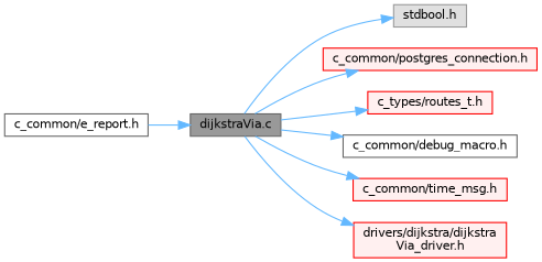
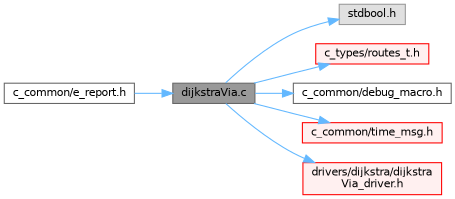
  digraph {
    rankdir=LR
    node [color=red fillcolor="#FFF0F0" fontname=Helvetica fontsize=10 shape=box style=filled]
    edge [color=steelblue1 fontname=Helvetica fontsize=10 labelfontname=Helvetica labelfontsize=10 style=solid]
    n1 [color=gray40 fillcolor=grey60 fontcolor=black height=0.2 label="dijkstraVia.c" width=0.4]
    n2 [color=grey60 fillcolor="#E0E0E0" height=0.2 label="stdbool.h" width=0.4]
-   n3 [height=0.2 label="c_common/postgres_connection.h" width=0.4]
    n4 [height=0.2 label="c_types/routes_t.h" width=0.4]
    n5 [color=grey40 fillcolor=white height=0.2 label="c_common/debug_macro.h" width=0.4]
    n6 [height=0.2 label="c_common/time_msg.h" width=0.4]
    n7 [height=0.2 label="drivers/dijkstra/dijkstra\lVia_driver.h" width=0.4]
    n8 [color=grey40 fillcolor=white height=0.2 label="c_common/e_report.h" width=0.4]
    n1 -> n2
-   n1 -> n3
    n1 -> n4
    n1 -> n5
    n1 -> n6
    n1 -> n7
    n8 -> n1
  }
